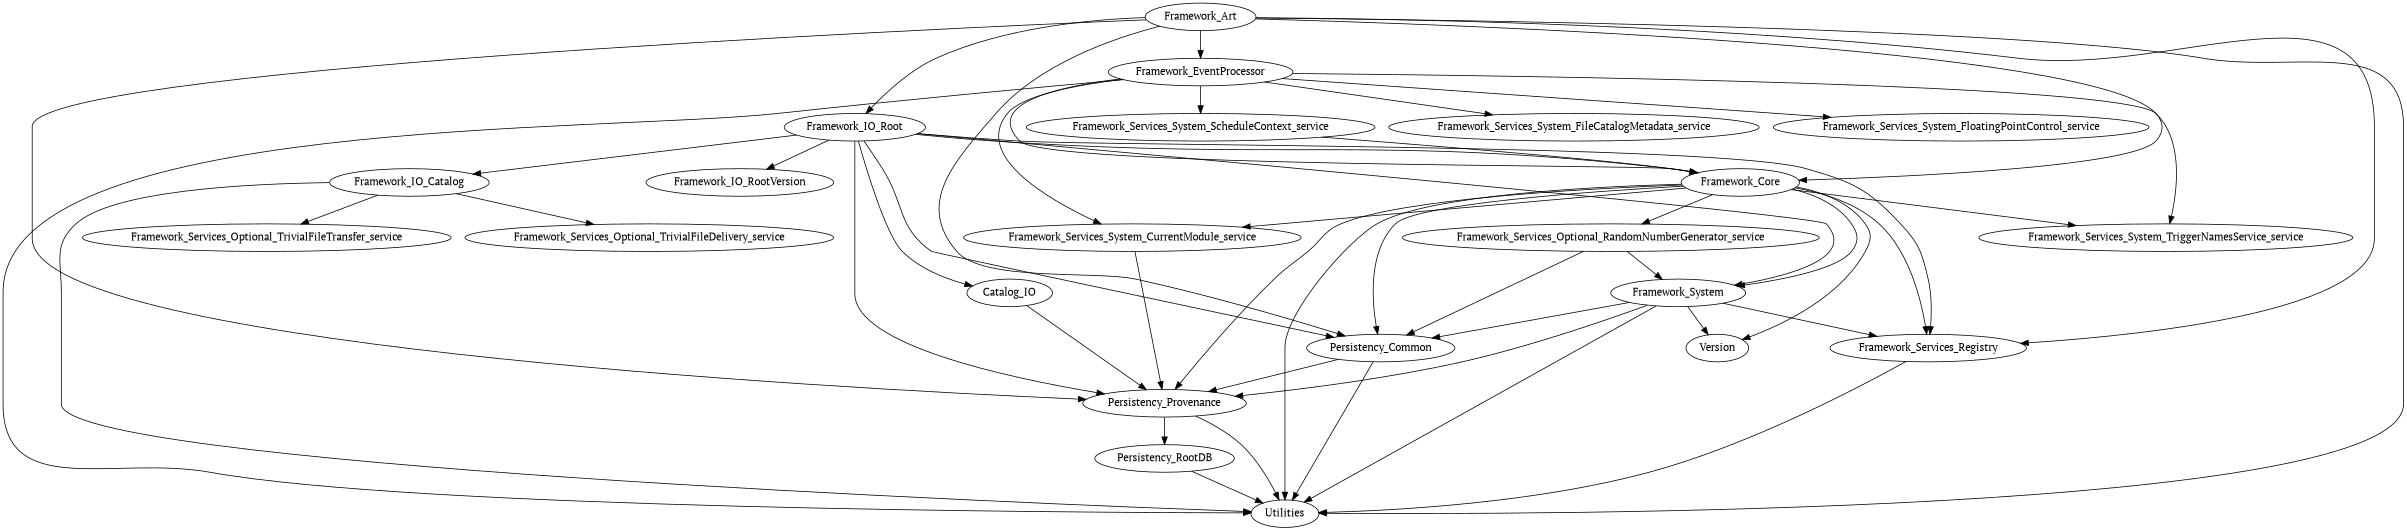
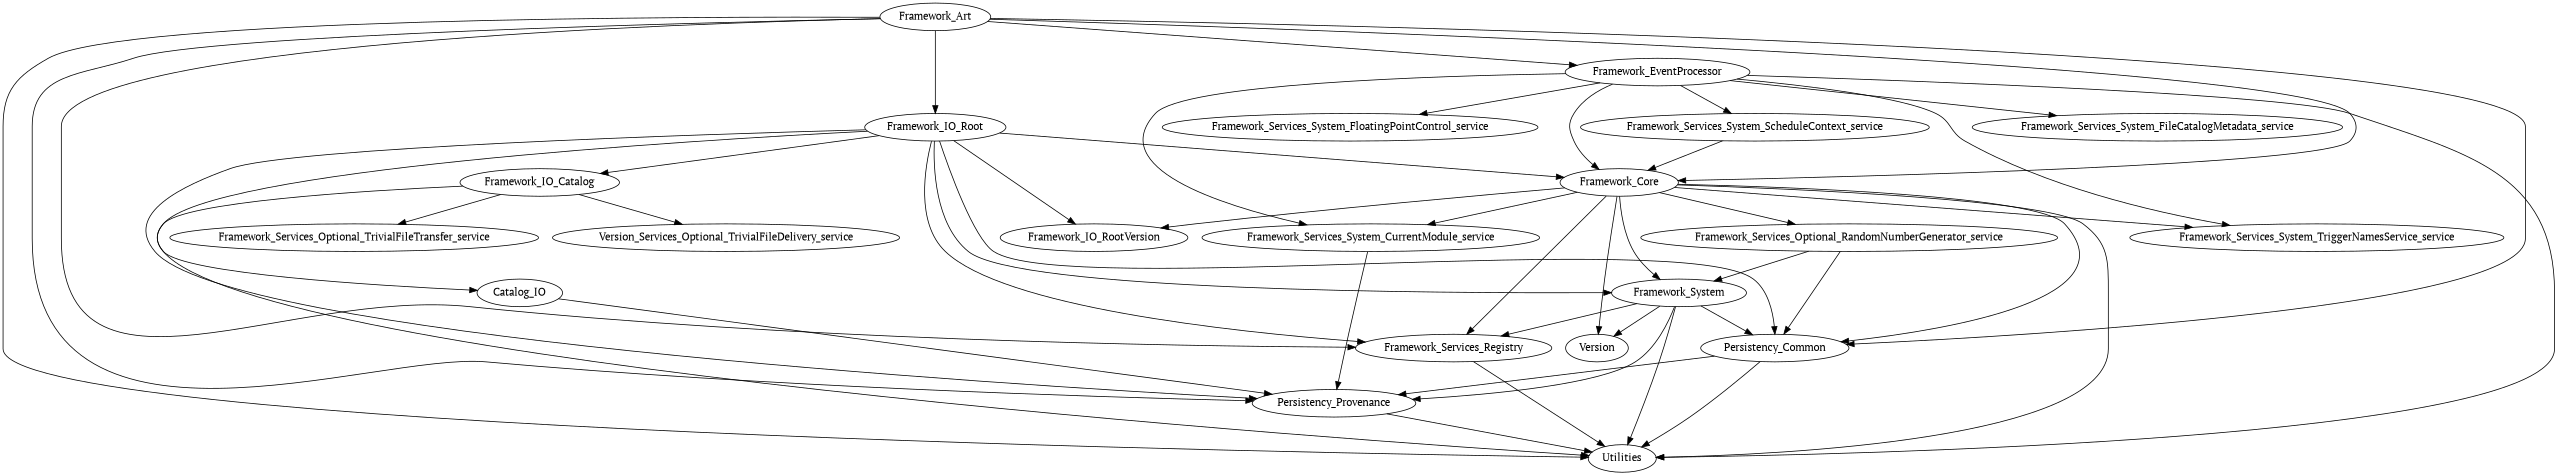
  digraph {
    fontname="PT Serif"
    node [fontname="PT Serif"]
    edge [fontname="PT Serif"]
    Framework_Art
    Framework_IO_Root
    Framework_EventProcessor
    Framework_Core
    Framework_Services_Registry
    Persistency_Common
    Persistency_Provenance
    Utilities
    n9 [label=Catalog_IO]
    Framework_IO_Catalog
    n11 [label=Framework_System]
    Framework_IO_RootVersion
    Framework_Services_System_CurrentModule_service
    Framework_Services_System_FileCatalogMetadata_service
    Framework_Services_System_FloatingPointControl_service
    Framework_Services_System_ScheduleContext_service
    Framework_Services_System_TriggerNamesService_service
    Framework_Services_Optional_RandomNumberGenerator_service
    Version
-   Persistency_RootDB
-   Framework_Services_Optional_TrivialFileDelivery_service
+   Framework_Services_Optional_TrivialFileDelivery_service [label=Version_Services_Optional_TrivialFileDelivery_service]
    Framework_Services_Optional_TrivialFileTransfer_service
    Framework_Art -> Framework_IO_Root
    Framework_Art -> Framework_EventProcessor
    Framework_Art -> Framework_Core
    Framework_Art -> Framework_Services_Registry
    Framework_Art -> Persistency_Common
    Framework_Art -> Persistency_Provenance
    Framework_Art -> Utilities
    Framework_IO_Root -> Framework_Core
    Framework_IO_Root -> Framework_Services_Registry
    Framework_IO_Root -> Persistency_Common
    Framework_IO_Root -> Persistency_Provenance
    Framework_IO_Root -> n9
    Framework_IO_Root -> Framework_IO_Catalog
    Framework_IO_Root -> n11
    Framework_IO_Root -> Framework_IO_RootVersion
    Framework_EventProcessor -> Framework_Core
    Framework_EventProcessor -> Utilities
    Framework_EventProcessor -> Framework_Services_System_CurrentModule_service
    Framework_EventProcessor -> Framework_Services_System_FileCatalogMetadata_service
    Framework_EventProcessor -> Framework_Services_System_FloatingPointControl_service
    Framework_EventProcessor -> Framework_Services_System_ScheduleContext_service
    Framework_EventProcessor -> Framework_Services_System_TriggerNamesService_service
    Framework_Core -> Framework_Services_Registry
    Framework_Core -> Persistency_Common
-   Framework_Core -> Persistency_Provenance
+   Framework_Core -> Framework_IO_RootVersion
    Framework_Core -> Utilities
    Framework_Core -> n11
    Framework_Core -> Framework_Services_System_CurrentModule_service
    Framework_Core -> Framework_Services_System_TriggerNamesService_service
    Framework_Core -> Framework_Services_Optional_RandomNumberGenerator_service
    Framework_Core -> Version
    Framework_Services_Registry -> Utilities
    Persistency_Common -> Persistency_Provenance
    Persistency_Common -> Utilities
    Persistency_Provenance -> Utilities
-   Persistency_Provenance -> Persistency_RootDB
    n9 -> Persistency_Provenance
    Framework_IO_Catalog -> Utilities
    Framework_IO_Catalog -> Framework_Services_Optional_TrivialFileDelivery_service
    Framework_IO_Catalog -> Framework_Services_Optional_TrivialFileTransfer_service
    n11 -> Framework_Services_Registry
    n11 -> Persistency_Common
    n11 -> Persistency_Provenance
    n11 -> Utilities
    n11 -> Version
    Framework_Services_System_CurrentModule_service -> Persistency_Provenance
    Framework_Services_System_ScheduleContext_service -> Framework_Core
    Framework_Services_Optional_RandomNumberGenerator_service -> Persistency_Common
    Framework_Services_Optional_RandomNumberGenerator_service -> n11
-   Persistency_RootDB -> Utilities
  }
